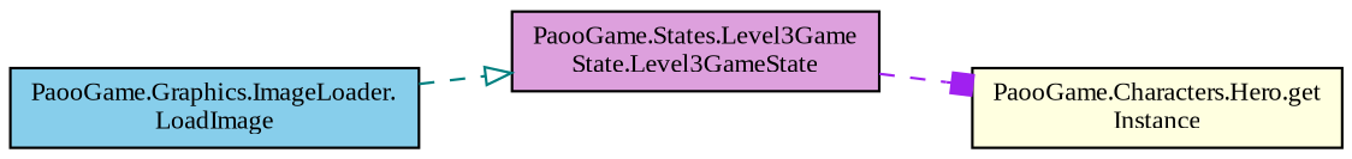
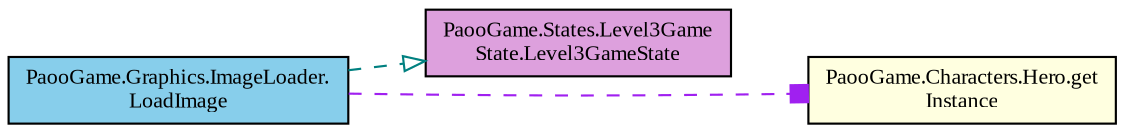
  digraph {
    fontname="Liberation Serif"
    rankdir=LR
    node [color=black fontname="Liberation Serif" fontsize=10 shape=record style=filled]
    edge [fontname="Liberation Serif" fontsize=10 labelfontname=Helvetica labelfontsize=10 style=dashed]
    n1 [fillcolor=plum fontcolor=black height=0.2 label="PaooGame.States.Level3Game\lState.Level3GameState" width=0.4]
    n2 [fillcolor=lightyellow height=0.2 label="PaooGame.Characters.Hero.get\lInstance" width=0.4]
    n3 [fillcolor=skyblue height=0.2 label="PaooGame.Graphics.ImageLoader.\lLoadImage" width=0.4]
-   n1 -> n2 [arrowhead=box color=purple]
+   n3 -> n2 [arrowhead=box color=purple]
    n3 -> n1 [arrowhead=onormal color=teal]
  }
